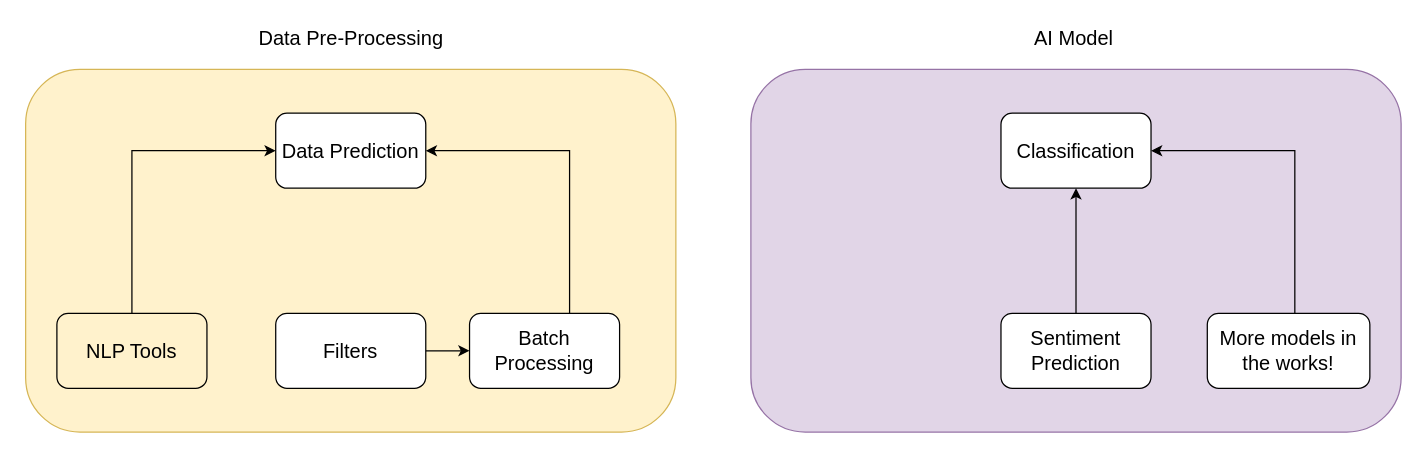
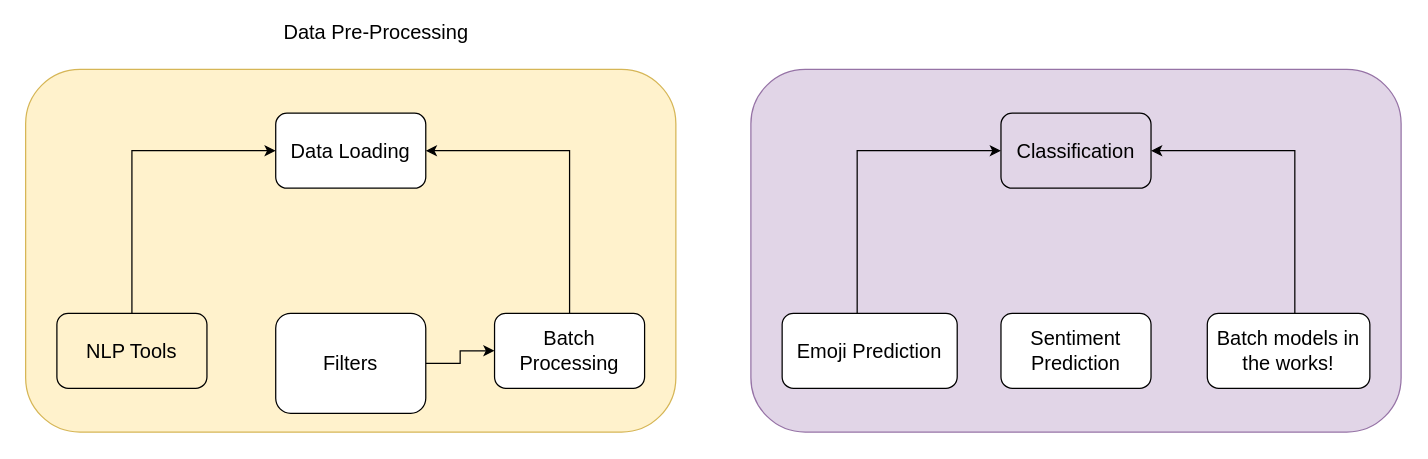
  <mxCell id="0" />
  <mxCell id="1" parent="0" />
  <mxCell id="2" value="" style="group" vertex="1" connectable="0" parent="1"><mxGeometry x="45" y="90" width="495" height="255" as="geometry" /></mxCell>
  <mxCell id="3" value="" style="rounded=1;whiteSpace=wrap;html=1;fillColor=#fff2cc;strokeColor=#d6b656;" vertex="1" parent="2"><mxGeometry x="-25" y="-35" width="520" height="290" as="geometry" /></mxCell>
- <mxCell id="4" value="&lt;font style=&quot;font-size: 16px&quot;&gt;Data Prediction&lt;/font&gt;" style="rounded=1;whiteSpace=wrap;html=1;" vertex="1" parent="2"><mxGeometry x="175" width="120" height="60" as="geometry" /></mxCell>
+ <mxCell id="4" value="&lt;font style=&quot;font-size: 16px&quot;&gt;Data Loading&lt;/font&gt;" style="rounded=1;whiteSpace=wrap;html=1;" vertex="1" parent="2"><mxGeometry x="175" width="120" height="60" as="geometry" /></mxCell>
  <mxCell id="5" style="edgeStyle=orthogonalEdgeStyle;rounded=0;orthogonalLoop=1;jettySize=auto;html=1;" edge="1" parent="2" source="6" target="8"><mxGeometry relative="1" as="geometry" /></mxCell>
- <mxCell id="6" value="&lt;font style=&quot;font-size: 16px&quot;&gt;Filters&lt;/font&gt;" style="rounded=1;whiteSpace=wrap;html=1;" vertex="1" parent="2"><mxGeometry x="175" y="160" width="120" height="60" as="geometry" /></mxCell>
+ <mxCell id="6" value="&lt;font style=&quot;font-size: 16px&quot;&gt;Filters&lt;/font&gt;" style="rounded=1;whiteSpace=wrap;html=1;" vertex="1" parent="2"><mxGeometry x="175" y="160" width="120" height="80" as="geometry" /></mxCell>
  <mxCell id="7" style="edgeStyle=orthogonalEdgeStyle;rounded=0;orthogonalLoop=1;jettySize=auto;html=1;entryX=1;entryY=0.5;entryDx=0;entryDy=0;" edge="1" parent="2" source="8" target="4"><mxGeometry relative="1" as="geometry"><Array as="points"><mxPoint x="410" y="30" /></Array></mxGeometry></mxCell>
- <mxCell id="8" value="&lt;font style=&quot;font-size: 16px&quot;&gt;Batch Processing&lt;/font&gt;" style="rounded=1;whiteSpace=wrap;html=1;" vertex="1" parent="2"><mxGeometry x="330" y="160" width="120" height="60" as="geometry" /></mxCell>
+ <mxCell id="8" value="&lt;font style=&quot;font-size: 16px&quot;&gt;Batch Processing&lt;/font&gt;" style="rounded=1;whiteSpace=wrap;html=1;" vertex="1" parent="2"><mxGeometry x="350" y="160" width="120" height="60" as="geometry" /></mxCell>
  <mxCell id="9" style="edgeStyle=orthogonalEdgeStyle;rounded=0;orthogonalLoop=1;jettySize=auto;html=1;entryX=0;entryY=0.5;entryDx=0;entryDy=0;" edge="1" parent="2" source="10" target="4"><mxGeometry relative="1" as="geometry"><Array as="points"><mxPoint x="60" y="30" /></Array></mxGeometry></mxCell>
  <mxCell id="10" value="&lt;font style=&quot;font-size: 16px&quot;&gt;NLP Tools&lt;/font&gt;" style="rounded=1;whiteSpace=wrap;html=1;fillColor=#fff2cc;" vertex="1" parent="2"><mxGeometry y="160" width="120" height="60" as="geometry" /></mxCell>
  <mxCell id="11" value="" style="group" vertex="1" connectable="0" parent="1"><mxGeometry x="625" y="90" width="495" height="255" as="geometry" /></mxCell>
  <mxCell id="12" value="" style="rounded=1;whiteSpace=wrap;html=1;fillColor=#e1d5e7;strokeColor=#9673a6;" vertex="1" parent="11"><mxGeometry x="-25" y="-35" width="520" height="290" as="geometry" /></mxCell>
- <mxCell id="13" value="&lt;font style=&quot;font-size: 16px&quot;&gt;Classification&lt;/font&gt;" style="rounded=1;whiteSpace=wrap;html=1;" vertex="1" parent="11"><mxGeometry x="175" width="120" height="60" as="geometry" /></mxCell>
- <mxCell id="14" style="edgeStyle=orthogonalEdgeStyle;rounded=0;orthogonalLoop=1;jettySize=auto;html=1;entryX=0.5;entryY=1;entryDx=0;entryDy=0;" edge="1" parent="11" source="15" target="13"><mxGeometry relative="1" as="geometry" /></mxCell>
+ <mxCell id="13" value="&lt;font style=&quot;font-size: 16px&quot;&gt;Classification&lt;/font&gt;" style="rounded=1;whiteSpace=wrap;html=1;fillColor=#e1d5e7;" vertex="1" parent="11"><mxGeometry x="175" width="120" height="60" as="geometry" /></mxCell>
  <mxCell id="15" value="&lt;font style=&quot;font-size: 16px&quot;&gt;Sentiment Prediction&lt;/font&gt;" style="rounded=1;whiteSpace=wrap;html=1;" vertex="1" parent="11"><mxGeometry x="175" y="160" width="120" height="60" as="geometry" /></mxCell>
  <mxCell id="16" style="edgeStyle=orthogonalEdgeStyle;rounded=0;orthogonalLoop=1;jettySize=auto;html=1;entryX=1;entryY=0.5;entryDx=0;entryDy=0;" edge="1" parent="11" source="17" target="13"><mxGeometry relative="1" as="geometry"><Array as="points"><mxPoint x="410" y="30" /></Array></mxGeometry></mxCell>
- <mxCell id="17" value="&lt;font style=&quot;font-size: 16px&quot;&gt;More models in the works!&lt;/font&gt;" style="rounded=1;whiteSpace=wrap;html=1;" vertex="1" parent="11"><mxGeometry x="340" y="160" width="130" height="60" as="geometry" /></mxCell>
- <mxCell id="20" value="&lt;font style=&quot;font-size: 16px&quot;&gt;Data Pre-Processing&lt;/font&gt;" style="text;html=1;strokeColor=none;fillColor=none;align=center;verticalAlign=middle;whiteSpace=wrap;rounded=0;" vertex="1" parent="1"><mxGeometry x="202" y="20" width="157" height="20" as="geometry" /></mxCell>
- <mxCell id="21" value="&lt;font style=&quot;font-size: 16px&quot;&gt;AI Model&lt;/font&gt;" style="text;html=1;strokeColor=none;fillColor=none;align=center;verticalAlign=middle;whiteSpace=wrap;rounded=0;" vertex="1" parent="1"><mxGeometry x="785" y="20" width="147" height="20" as="geometry" /></mxCell>
+ <mxCell id="17" value="&lt;font style=&quot;font-size: 16px&quot;&gt;Batch models in the works!&lt;/font&gt;" style="rounded=1;whiteSpace=wrap;html=1;" vertex="1" parent="11"><mxGeometry x="340" y="160" width="130" height="60" as="geometry" /></mxCell>
+ <mxCell id="18" style="edgeStyle=orthogonalEdgeStyle;rounded=0;orthogonalLoop=1;jettySize=auto;html=1;entryX=0;entryY=0.5;entryDx=0;entryDy=0;" edge="1" parent="11" source="19" target="13"><mxGeometry relative="1" as="geometry"><Array as="points"><mxPoint x="60" y="30" /></Array></mxGeometry></mxCell>
+ <mxCell id="19" value="&lt;font style=&quot;font-size: 16px&quot;&gt;Emoji Prediction&lt;/font&gt;" style="rounded=1;whiteSpace=wrap;html=1;" vertex="1" parent="11"><mxGeometry y="160" width="140" height="60" as="geometry" /></mxCell>
+ <mxCell id="20" value="&lt;font style=&quot;font-size: 16px&quot;&gt;Data Pre-Processing&lt;/font&gt;" style="text;html=1;strokeColor=none;fillColor=none;align=center;verticalAlign=middle;whiteSpace=wrap;rounded=0;" vertex="1" parent="1"><mxGeometry x="222" y="15" width="157" height="20" as="geometry" /></mxCell>
